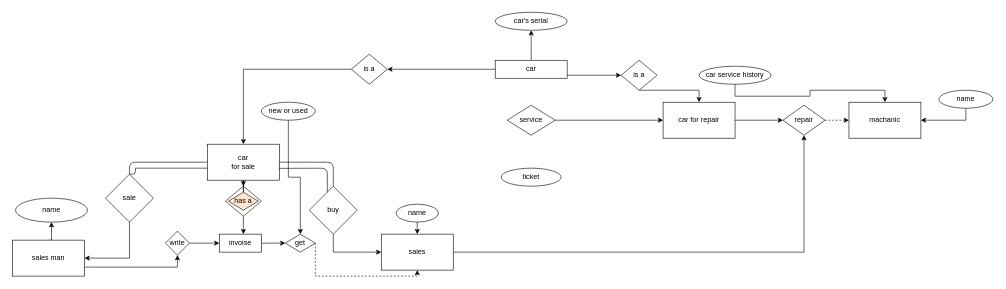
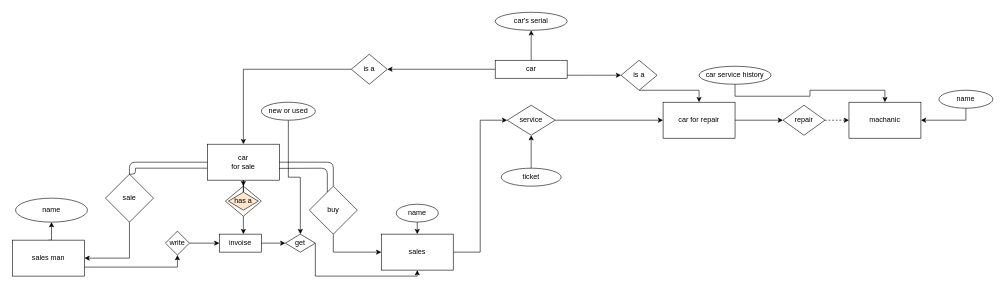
  <mxCell id="0" />
  <mxCell id="1" parent="0" />
  <mxCell id="2" style="edgeStyle=orthogonalEdgeStyle;rounded=0;orthogonalLoop=1;jettySize=auto;html=1;exitX=0.5;exitY=1;exitDx=0;exitDy=0;" edge="1" parent="1" source="3" target="26"><mxGeometry relative="1" as="geometry" /></mxCell>
  <mxCell id="3" value="&lt;div&gt;car&lt;/div&gt;&lt;div&gt;for sale&lt;/div&gt;" style="rounded=0;whiteSpace=wrap;html=1;" vertex="1" parent="1"><mxGeometry x="345" y="240" width="120" height="60" as="geometry" /></mxCell>
  <mxCell id="4" style="edgeStyle=orthogonalEdgeStyle;rounded=0;orthogonalLoop=1;jettySize=auto;html=1;exitX=1;exitY=0.75;exitDx=0;exitDy=0;entryX=0.5;entryY=1;entryDx=0;entryDy=0;" edge="1" parent="1" source="6" target="21"><mxGeometry relative="1" as="geometry"><Array as="points"><mxPoint x="155" y="445" /><mxPoint x="295" y="445" /></Array></mxGeometry></mxCell>
  <mxCell id="5" style="edgeStyle=orthogonalEdgeStyle;rounded=0;orthogonalLoop=1;jettySize=auto;html=1;exitX=0.5;exitY=0;exitDx=0;exitDy=0;entryX=0.5;entryY=1;entryDx=0;entryDy=0;" edge="1" parent="1" source="6" target="27"><mxGeometry relative="1" as="geometry" /></mxCell>
  <mxCell id="6" value="&lt;div&gt;sales man&lt;/div&gt;" style="rounded=0;whiteSpace=wrap;html=1;" vertex="1" parent="1"><mxGeometry x="20" y="400" width="120" height="60" as="geometry" /></mxCell>
- <mxCell id="7" style="edgeStyle=orthogonalEdgeStyle;rounded=0;orthogonalLoop=1;jettySize=auto;html=1;exitX=1;exitY=0.5;exitDx=0;exitDy=0;" edge="1" parent="1" source="8" target="51"><mxGeometry relative="1" as="geometry" /></mxCell>
+ <mxCell id="7" style="edgeStyle=orthogonalEdgeStyle;rounded=0;orthogonalLoop=1;jettySize=auto;html=1;exitX=1;exitY=0.5;exitDx=0;exitDy=0;entryX=0;entryY=0.5;entryDx=0;entryDy=0;" edge="1" parent="1" source="8" target="48"><mxGeometry relative="1" as="geometry" /></mxCell>
  <mxCell id="8" value="&lt;div&gt;sales&lt;/div&gt;" style="rounded=0;whiteSpace=wrap;html=1;" vertex="1" parent="1"><mxGeometry x="635" y="390" width="120" height="60" as="geometry" /></mxCell>
  <mxCell id="9" style="edgeStyle=orthogonalEdgeStyle;rounded=0;orthogonalLoop=1;jettySize=auto;html=1;exitX=0.5;exitY=1;exitDx=0;exitDy=0;entryX=1;entryY=0.5;entryDx=0;entryDy=0;" edge="1" parent="1" source="10" target="6"><mxGeometry relative="1" as="geometry" /></mxCell>
  <mxCell id="10" value="&lt;div&gt;sale&lt;/div&gt;" style="rhombus;whiteSpace=wrap;html=1;" vertex="1" parent="1"><mxGeometry x="175" y="290" width="80" height="80" as="geometry" /></mxCell>
  <mxCell id="11" style="edgeStyle=orthogonalEdgeStyle;rounded=0;orthogonalLoop=1;jettySize=auto;html=1;exitX=0.5;exitY=1;exitDx=0;exitDy=0;" edge="1" parent="1" source="12" target="8"><mxGeometry relative="1" as="geometry" /></mxCell>
  <mxCell id="12" value="&lt;div&gt;buy&lt;/div&gt;" style="rhombus;whiteSpace=wrap;html=1;" vertex="1" parent="1"><mxGeometry x="515" y="310" width="80" height="80" as="geometry" /></mxCell>
  <mxCell id="13" value="" style="endArrow=none;html=1;exitX=0.997;exitY=0.672;exitDx=0;exitDy=0;exitPerimeter=0;entryX=0.375;entryY=0.125;entryDx=0;entryDy=0;entryPerimeter=0;" edge="1" parent="1" source="3" target="12"><mxGeometry width="50" height="50" relative="1" as="geometry"><mxPoint x="475" y="310" as="sourcePoint" /><mxPoint x="555" y="310" as="targetPoint" /><Array as="points"><mxPoint x="545" y="280" /></Array></mxGeometry></mxCell>
  <mxCell id="14" value="" style="endArrow=none;html=1;exitX=1;exitY=0.5;exitDx=0;exitDy=0;entryX=0.5;entryY=0;entryDx=0;entryDy=0;" edge="1" parent="1" source="3" target="12"><mxGeometry width="50" height="50" relative="1" as="geometry"><mxPoint x="505" y="290" as="sourcePoint" /><mxPoint x="555" y="240" as="targetPoint" /><Array as="points"><mxPoint x="555" y="270" /></Array></mxGeometry></mxCell>
  <mxCell id="15" value="" style="endArrow=none;html=1;exitX=0.5;exitY=0;exitDx=0;exitDy=0;" edge="1" parent="1" source="10"><mxGeometry width="50" height="50" relative="1" as="geometry"><mxPoint x="175" y="330" as="sourcePoint" /><mxPoint x="225" y="280" as="targetPoint" /><Array as="points"><mxPoint x="225" y="290" /></Array></mxGeometry></mxCell>
  <mxCell id="16" value="" style="endArrow=none;html=1;" edge="1" parent="1"><mxGeometry width="50" height="50" relative="1" as="geometry"><mxPoint x="225" y="280" as="sourcePoint" /><mxPoint x="345" y="280" as="targetPoint" /></mxGeometry></mxCell>
  <mxCell id="17" value="" style="endArrow=none;html=1;entryX=0;entryY=0.5;entryDx=0;entryDy=0;" edge="1" parent="1" target="3"><mxGeometry width="50" height="50" relative="1" as="geometry"><mxPoint x="215" y="290" as="sourcePoint" /><mxPoint x="315" y="270" as="targetPoint" /><Array as="points"><mxPoint x="215" y="270" /></Array></mxGeometry></mxCell>
  <mxCell id="18" style="edgeStyle=orthogonalEdgeStyle;rounded=0;orthogonalLoop=1;jettySize=auto;html=1;exitX=1;exitY=0.5;exitDx=0;exitDy=0;entryX=0;entryY=0.5;entryDx=0;entryDy=0;" edge="1" parent="1" source="19" target="23"><mxGeometry relative="1" as="geometry" /></mxCell>
  <mxCell id="19" value="invoise" style="rounded=0;whiteSpace=wrap;html=1;" vertex="1" parent="1"><mxGeometry x="365" y="390" width="70" height="30" as="geometry" /></mxCell>
  <mxCell id="20" style="edgeStyle=orthogonalEdgeStyle;rounded=0;orthogonalLoop=1;jettySize=auto;html=1;exitX=1;exitY=0.5;exitDx=0;exitDy=0;entryX=0;entryY=0.5;entryDx=0;entryDy=0;" edge="1" parent="1" source="21" target="19"><mxGeometry relative="1" as="geometry" /></mxCell>
  <mxCell id="21" value="&lt;div&gt;write&lt;/div&gt;" style="rhombus;whiteSpace=wrap;html=1;" vertex="1" parent="1"><mxGeometry x="275" y="385" width="40" height="40" as="geometry" /></mxCell>
- <mxCell id="22" style="edgeStyle=orthogonalEdgeStyle;rounded=0;orthogonalLoop=1;jettySize=auto;html=1;exitX=1;exitY=0.5;exitDx=0;exitDy=0;entryX=0.5;entryY=1;entryDx=0;entryDy=0;dashed=1;" edge="1" parent="1" source="23" target="8"><mxGeometry relative="1" as="geometry"><mxPoint x="695" y="460" as="targetPoint" /><Array as="points"><mxPoint x="525" y="460" /><mxPoint x="695" y="460" /></Array></mxGeometry></mxCell>
+ <mxCell id="22" style="edgeStyle=orthogonalEdgeStyle;rounded=0;orthogonalLoop=1;jettySize=auto;html=1;exitX=1;exitY=0.5;exitDx=0;exitDy=0;entryX=0.5;entryY=1;entryDx=0;entryDy=0;" edge="1" parent="1" source="23" target="8"><mxGeometry relative="1" as="geometry"><mxPoint x="695" y="460" as="targetPoint" /><Array as="points"><mxPoint x="525" y="460" /><mxPoint x="695" y="460" /></Array></mxGeometry></mxCell>
  <mxCell id="23" value="&lt;div&gt;get&lt;/div&gt;" style="rhombus;whiteSpace=wrap;html=1;" vertex="1" parent="1"><mxGeometry x="475" y="390" width="50" height="30" as="geometry" /></mxCell>
  <mxCell id="24" value="&lt;div&gt;has a&lt;/div&gt;" style="rhombus;whiteSpace=wrap;html=1;fillColor=#ffe6cc;" vertex="1" parent="1"><mxGeometry x="380" y="320" width="50" height="30" as="geometry" /></mxCell>
  <mxCell id="25" style="edgeStyle=orthogonalEdgeStyle;rounded=0;orthogonalLoop=1;jettySize=auto;html=1;exitX=0.5;exitY=1;exitDx=0;exitDy=0;" edge="1" parent="1" source="26"><mxGeometry relative="1" as="geometry"><mxPoint x="405" y="390" as="targetPoint" /></mxGeometry></mxCell>
  <mxCell id="26" value="" style="rhombus;whiteSpace=wrap;html=1;fillColor=none;" vertex="1" parent="1"><mxGeometry x="375" y="310" width="60" height="50" as="geometry" /></mxCell>
  <mxCell id="27" value="name" style="ellipse;whiteSpace=wrap;html=1;fillColor=none;" vertex="1" parent="1"><mxGeometry x="25" y="330" width="120" height="40" as="geometry" /></mxCell>
  <mxCell id="28" style="edgeStyle=orthogonalEdgeStyle;rounded=0;orthogonalLoop=1;jettySize=auto;html=1;exitX=0.5;exitY=1;exitDx=0;exitDy=0;" edge="1" parent="1" source="29" target="8"><mxGeometry relative="1" as="geometry"><Array as="points"><mxPoint x="695" y="370" /></Array></mxGeometry></mxCell>
  <mxCell id="29" value="&lt;div&gt;name&lt;/div&gt;" style="ellipse;whiteSpace=wrap;html=1;fillColor=none;" vertex="1" parent="1"><mxGeometry x="660" y="340" width="70" height="30" as="geometry" /></mxCell>
  <mxCell id="30" style="edgeStyle=orthogonalEdgeStyle;rounded=0;orthogonalLoop=1;jettySize=auto;html=1;exitX=0.5;exitY=0;exitDx=0;exitDy=0;entryX=0.5;entryY=1;entryDx=0;entryDy=0;" edge="1" parent="1" source="33"><mxGeometry relative="1" as="geometry"><mxPoint x="885" y="50" as="targetPoint" /></mxGeometry></mxCell>
  <mxCell id="31" style="edgeStyle=orthogonalEdgeStyle;rounded=0;orthogonalLoop=1;jettySize=auto;html=1;exitX=0;exitY=0.5;exitDx=0;exitDy=0;entryX=1;entryY=0.5;entryDx=0;entryDy=0;" edge="1" parent="1" source="33" target="40"><mxGeometry relative="1" as="geometry" /></mxCell>
  <mxCell id="32" value="" style="edgeStyle=orthogonalEdgeStyle;rounded=0;orthogonalLoop=1;jettySize=auto;html=1;" edge="1" parent="1" source="33" target="38"><mxGeometry relative="1" as="geometry"><Array as="points"><mxPoint x="975" y="125" /><mxPoint x="975" y="125" /></Array></mxGeometry></mxCell>
  <mxCell id="33" value="&lt;div&gt;car&lt;/div&gt;" style="rounded=0;whiteSpace=wrap;html=1;" vertex="1" parent="1"><mxGeometry x="825" y="100" width="120" height="30" as="geometry" /></mxCell>
  <mxCell id="34" style="edgeStyle=orthogonalEdgeStyle;rounded=0;orthogonalLoop=1;jettySize=auto;html=1;exitX=1;exitY=0.5;exitDx=0;exitDy=0;entryX=0;entryY=0.5;entryDx=0;entryDy=0;" edge="1" parent="1" source="35" target="51"><mxGeometry relative="1" as="geometry" /></mxCell>
  <mxCell id="35" value="car for repair" style="rounded=0;whiteSpace=wrap;html=1;" vertex="1" parent="1"><mxGeometry x="1105" y="170" width="120" height="60" as="geometry" /></mxCell>
  <mxCell id="36" value="car's serial" style="ellipse;whiteSpace=wrap;html=1;" vertex="1" parent="1"><mxGeometry x="825" y="20" width="120" height="30" as="geometry" /></mxCell>
  <mxCell id="37" style="edgeStyle=orthogonalEdgeStyle;rounded=0;orthogonalLoop=1;jettySize=auto;html=1;exitX=0.5;exitY=1;exitDx=0;exitDy=0;entryX=0.5;entryY=0;entryDx=0;entryDy=0;" edge="1" parent="1" source="38" target="35"><mxGeometry relative="1" as="geometry"><Array as="points"><mxPoint x="1165" y="150" /></Array></mxGeometry></mxCell>
  <mxCell id="38" value="is a" style="rhombus;whiteSpace=wrap;html=1;" vertex="1" parent="1"><mxGeometry x="1035" y="100" width="60" height="50" as="geometry" /></mxCell>
  <mxCell id="39" style="edgeStyle=orthogonalEdgeStyle;rounded=0;orthogonalLoop=1;jettySize=auto;html=1;exitX=0;exitY=0.5;exitDx=0;exitDy=0;" edge="1" parent="1" source="40" target="3"><mxGeometry relative="1" as="geometry" /></mxCell>
  <mxCell id="40" value="is a" style="rhombus;whiteSpace=wrap;html=1;" vertex="1" parent="1"><mxGeometry x="585" y="90" width="60" height="50" as="geometry" /></mxCell>
  <mxCell id="41" style="edgeStyle=orthogonalEdgeStyle;rounded=0;orthogonalLoop=1;jettySize=auto;html=1;exitX=0.5;exitY=1;exitDx=0;exitDy=0;" edge="1" parent="1" source="42" target="23"><mxGeometry relative="1" as="geometry" /></mxCell>
  <mxCell id="42" value="&lt;div&gt;new or used&lt;/div&gt;" style="ellipse;whiteSpace=wrap;html=1;" vertex="1" parent="1"><mxGeometry x="435" y="170" width="90" height="30" as="geometry" /></mxCell>
  <mxCell id="43" style="edgeStyle=orthogonalEdgeStyle;rounded=0;orthogonalLoop=1;jettySize=auto;html=1;exitX=0.5;exitY=1;exitDx=0;exitDy=0;" edge="1" parent="1" source="44" target="49"><mxGeometry relative="1" as="geometry" /></mxCell>
  <mxCell id="44" value="&lt;div&gt;car service history&lt;/div&gt;" style="ellipse;whiteSpace=wrap;html=1;" vertex="1" parent="1"><mxGeometry x="1165" y="110" width="120" height="30" as="geometry" /></mxCell>
+ <mxCell id="45" style="edgeStyle=orthogonalEdgeStyle;rounded=0;orthogonalLoop=1;jettySize=auto;html=1;exitX=0.5;exitY=0;exitDx=0;exitDy=0;entryX=0.5;entryY=1;entryDx=0;entryDy=0;" edge="1" parent="1" source="46" target="48"><mxGeometry relative="1" as="geometry" /></mxCell>
  <mxCell id="46" value="ticket" style="ellipse;whiteSpace=wrap;html=1;fillColor=none;" vertex="1" parent="1"><mxGeometry x="835" y="280" width="100" height="30" as="geometry" /></mxCell>
  <mxCell id="47" style="edgeStyle=orthogonalEdgeStyle;rounded=0;orthogonalLoop=1;jettySize=auto;html=1;exitX=1;exitY=0.5;exitDx=0;exitDy=0;entryX=0;entryY=0.5;entryDx=0;entryDy=0;" edge="1" parent="1" source="48" target="35"><mxGeometry relative="1" as="geometry"><Array as="points"><mxPoint x="925" y="200" /></Array></mxGeometry></mxCell>
  <mxCell id="48" value="&lt;div&gt;service&lt;/div&gt;" style="rhombus;whiteSpace=wrap;html=1;fillColor=none;" vertex="1" parent="1"><mxGeometry x="845" y="175" width="80" height="50" as="geometry" /></mxCell>
  <mxCell id="49" value="machanic" style="rounded=0;whiteSpace=wrap;html=1;fillColor=none;" vertex="1" parent="1"><mxGeometry x="1415" y="170" width="120" height="60" as="geometry" /></mxCell>
  <mxCell id="50" value="" style="edgeStyle=orthogonalEdgeStyle;rounded=0;orthogonalLoop=1;jettySize=auto;html=1;dashed=1;" edge="1" parent="1" source="51" target="49"><mxGeometry relative="1" as="geometry" /></mxCell>
  <mxCell id="51" value="repair" style="rhombus;whiteSpace=wrap;html=1;fillColor=none;" vertex="1" parent="1"><mxGeometry x="1305" y="175" width="70" height="50" as="geometry" /></mxCell>
  <mxCell id="52" style="edgeStyle=orthogonalEdgeStyle;rounded=0;orthogonalLoop=1;jettySize=auto;html=1;exitX=0.5;exitY=1;exitDx=0;exitDy=0;entryX=1;entryY=0.5;entryDx=0;entryDy=0;" edge="1" parent="1" source="53" target="49"><mxGeometry relative="1" as="geometry" /></mxCell>
  <mxCell id="53" value="name" style="ellipse;whiteSpace=wrap;html=1;fillColor=none;" vertex="1" parent="1"><mxGeometry x="1565" width="90" height="30" as="geometry" y="150" /></mxCell>
